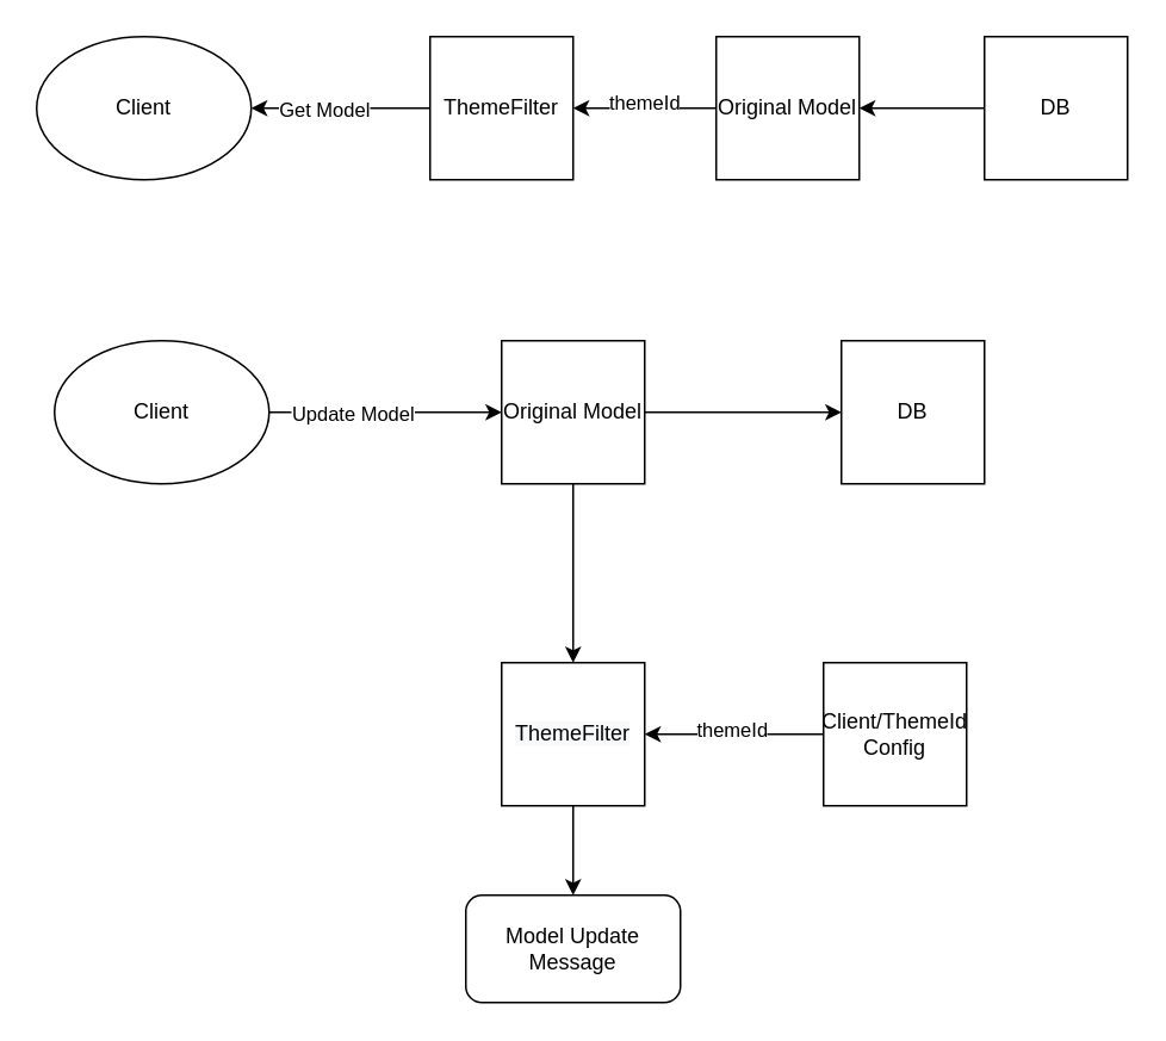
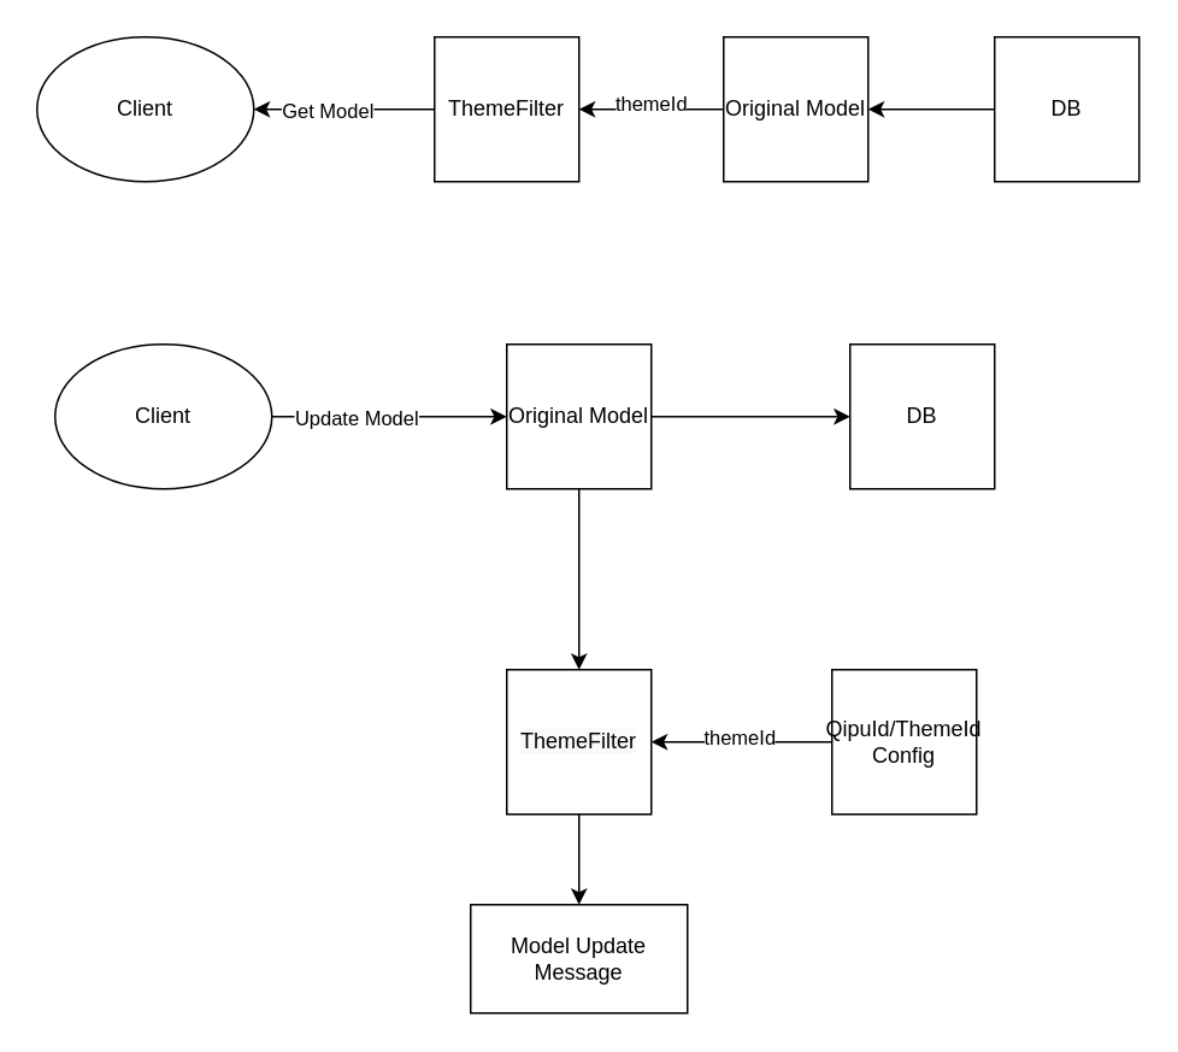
  <mxCell id="0" />
  <mxCell id="1" parent="0" />
  <mxCell id="2" value="" style="edgeStyle=orthogonalEdgeStyle;rounded=0;orthogonalLoop=1;jettySize=auto;html=1;" edge="1" parent="1" source="4" target="10"><mxGeometry relative="1" as="geometry" /></mxCell>
  <mxCell id="3" value="Get Model" style="edgeLabel;html=1;align=center;verticalAlign=middle;resizable=0;points=[];" vertex="1" connectable="0" parent="2"><mxGeometry x="0.34" y="-4" relative="1" as="geometry"><mxPoint x="7" y="4" as="offset" /></mxGeometry></mxCell>
  <mxCell id="4" value="ThemeFilter" style="whiteSpace=wrap;html=1;aspect=fixed;" vertex="1" parent="1"><mxGeometry x="240" y="20" width="80" height="80" as="geometry" /></mxCell>
  <mxCell id="5" value="" style="edgeStyle=orthogonalEdgeStyle;rounded=0;orthogonalLoop=1;jettySize=auto;html=1;" edge="1" parent="1" source="7" target="4"><mxGeometry relative="1" as="geometry" /></mxCell>
  <mxCell id="6" value="themeId" style="edgeLabel;html=1;align=center;verticalAlign=middle;resizable=0;points=[];" vertex="1" connectable="0" parent="5"><mxGeometry x="0.029" y="-4" relative="1" as="geometry"><mxPoint as="offset" /></mxGeometry></mxCell>
  <mxCell id="7" value="Original Model" style="whiteSpace=wrap;html=1;aspect=fixed;" vertex="1" parent="1"><mxGeometry x="400" y="20" width="80" height="80" as="geometry" /></mxCell>
  <mxCell id="8" value="" style="edgeStyle=orthogonalEdgeStyle;rounded=0;orthogonalLoop=1;jettySize=auto;html=1;" edge="1" parent="1" source="9" target="7"><mxGeometry relative="1" as="geometry" /></mxCell>
  <mxCell id="9" value="DB" style="whiteSpace=wrap;html=1;aspect=fixed;" vertex="1" parent="1"><mxGeometry x="550" y="20" width="80" height="80" as="geometry" /></mxCell>
  <mxCell id="10" value="Client" style="ellipse;whiteSpace=wrap;html=1;" vertex="1" parent="1"><mxGeometry x="20" y="20" width="120" height="80" as="geometry" /></mxCell>
  <mxCell id="11" value="" style="edgeStyle=orthogonalEdgeStyle;rounded=0;orthogonalLoop=1;jettySize=auto;html=1;" edge="1" parent="1" source="13" target="17"><mxGeometry relative="1" as="geometry"><Array as="points"><mxPoint x="420" y="230" /><mxPoint x="420" y="230" /></Array></mxGeometry></mxCell>
  <mxCell id="12" value="" style="edgeStyle=orthogonalEdgeStyle;rounded=0;orthogonalLoop=1;jettySize=auto;html=1;" edge="1" parent="1" source="13" target="19"><mxGeometry relative="1" as="geometry" /></mxCell>
  <mxCell id="13" value="Original Model" style="whiteSpace=wrap;html=1;aspect=fixed;" vertex="1" parent="1"><mxGeometry x="280" y="190" width="80" height="80" as="geometry" /></mxCell>
  <mxCell id="14" style="edgeStyle=orthogonalEdgeStyle;rounded=0;orthogonalLoop=1;jettySize=auto;html=1;exitX=1;exitY=0.5;exitDx=0;exitDy=0;" edge="1" parent="1" source="16" target="13"><mxGeometry relative="1" as="geometry" /></mxCell>
  <mxCell id="15" value="Update Model" style="edgeLabel;html=1;align=center;verticalAlign=middle;resizable=0;points=[];" vertex="1" connectable="0" parent="14"><mxGeometry x="-0.289" relative="1" as="geometry"><mxPoint as="offset" /></mxGeometry></mxCell>
  <mxCell id="16" value="Client" style="ellipse;whiteSpace=wrap;html=1;" vertex="1" parent="1"><mxGeometry x="30" y="190" width="120" height="80" as="geometry" /></mxCell>
  <mxCell id="17" value="DB" style="whiteSpace=wrap;html=1;aspect=fixed;" vertex="1" parent="1"><mxGeometry x="470" y="190" width="80" height="80" as="geometry" /></mxCell>
  <mxCell id="18" value="" style="edgeStyle=orthogonalEdgeStyle;rounded=0;orthogonalLoop=1;jettySize=auto;html=1;" edge="1" parent="1" source="19" target="20"><mxGeometry relative="1" as="geometry" /></mxCell>
  <mxCell id="19" value="&lt;meta charset=&quot;utf-8&quot;&gt;&lt;span style=&quot;color: rgb(0, 0, 0); font-family: helvetica; font-size: 12px; font-style: normal; font-weight: 400; letter-spacing: normal; text-align: center; text-indent: 0px; text-transform: none; word-spacing: 0px; background-color: rgb(248, 249, 250); display: inline; float: none;&quot;&gt;ThemeFilter&lt;/span&gt;" style="whiteSpace=wrap;html=1;aspect=fixed;" vertex="1" parent="1"><mxGeometry x="280" y="370" width="80" height="80" as="geometry" /></mxCell>
- <mxCell id="20" value="Model Update Message" style="rounded=1;whiteSpace=wrap;html=1;" vertex="1" parent="1"><mxGeometry x="260" y="500" width="120" height="60" as="geometry" /></mxCell>
+ <mxCell id="20" value="Model Update Message" style="whiteSpace=wrap;html=1;rounded=0;" vertex="1" parent="1"><mxGeometry x="260" y="500" width="120" height="60" as="geometry" /></mxCell>
  <mxCell id="21" value="" style="edgeStyle=orthogonalEdgeStyle;rounded=0;orthogonalLoop=1;jettySize=auto;html=1;" edge="1" parent="1" source="23" target="19"><mxGeometry relative="1" as="geometry" /></mxCell>
  <mxCell id="22" value="themeId" style="edgeLabel;html=1;align=center;verticalAlign=middle;resizable=0;points=[];" vertex="1" connectable="0" parent="21"><mxGeometry x="0.04" y="-3" relative="1" as="geometry"><mxPoint as="offset" /></mxGeometry></mxCell>
- <mxCell id="23" value="Client/ThemeId Config" style="whiteSpace=wrap;html=1;aspect=fixed;" vertex="1" parent="1"><mxGeometry x="460" y="370" width="80" height="80" as="geometry" /></mxCell>
+ <mxCell id="23" value="QipuId/ThemeId Config" style="whiteSpace=wrap;html=1;aspect=fixed;" vertex="1" parent="1"><mxGeometry x="460" y="370" width="80" height="80" as="geometry" /></mxCell>
